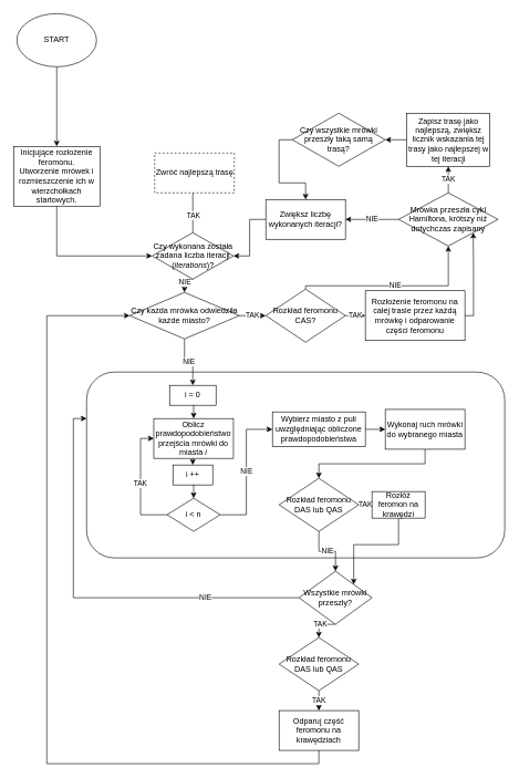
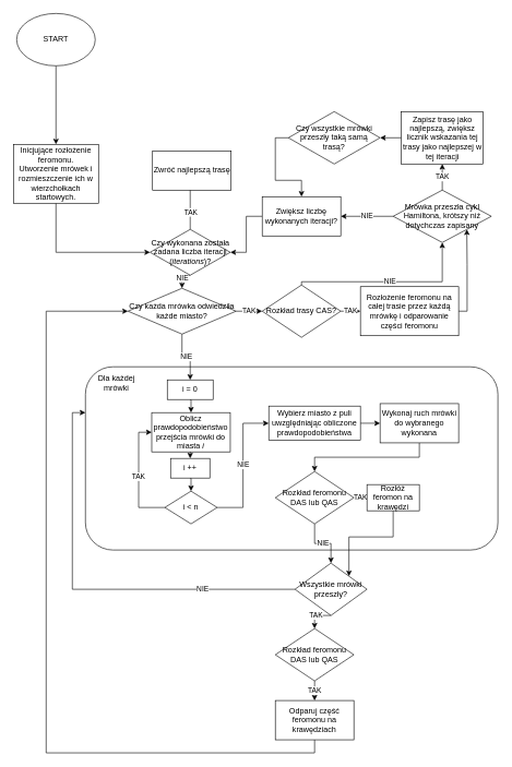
  <mxCell id="0" />
  <mxCell id="1" parent="0" />
  <mxCell id="2" style="edgeStyle=orthogonalEdgeStyle;rounded=0;orthogonalLoop=1;jettySize=auto;html=1;exitX=0.5;exitY=1;exitDx=0;exitDy=0;entryX=0.5;entryY=0;entryDx=0;entryDy=0;" edge="1" parent="1" source="3" target="5"><mxGeometry relative="1" as="geometry" /></mxCell>
  <mxCell id="3" value="START" style="ellipse;whiteSpace=wrap;html=1;" vertex="1" parent="1"><mxGeometry x="25" y="20" width="120" height="80" as="geometry" /></mxCell>
  <mxCell id="4" style="edgeStyle=orthogonalEdgeStyle;rounded=0;orthogonalLoop=1;jettySize=auto;html=1;exitX=0.5;exitY=1;exitDx=0;exitDy=0;entryX=0;entryY=0.5;entryDx=0;entryDy=0;" edge="1" parent="1" source="5" target="9"><mxGeometry relative="1" as="geometry" /></mxCell>
  <mxCell id="5" value="Inicjujące rozłożenie feromonu.&lt;br&gt;Utworzenie mrówek i rozmieszczenie ich w wierzchołkach startowych." style="rounded=0;whiteSpace=wrap;html=1;" vertex="1" parent="1"><mxGeometry x="20" y="220" width="130" height="90" as="geometry" /></mxCell>
  <mxCell id="6" style="edgeStyle=orthogonalEdgeStyle;rounded=0;orthogonalLoop=1;jettySize=auto;html=1;exitX=0.5;exitY=0;exitDx=0;exitDy=0;entryX=0.5;entryY=1;entryDx=0;entryDy=0;" edge="1" parent="1" source="9" target="55"><mxGeometry relative="1" as="geometry"><Array as="points"><mxPoint x="290" y="240" /></Array></mxGeometry></mxCell>
  <mxCell id="7" value="TAK" style="edgeLabel;html=1;align=center;verticalAlign=middle;resizable=0;points=[];" vertex="1" connectable="0" parent="6"><mxGeometry x="-0.668" relative="1" as="geometry"><mxPoint as="offset" /></mxGeometry></mxCell>
  <mxCell id="8" value="NIE" style="edgeStyle=orthogonalEdgeStyle;rounded=0;orthogonalLoop=1;jettySize=auto;html=1;exitX=0.5;exitY=1;exitDx=0;exitDy=0;entryX=0.5;entryY=0;entryDx=0;entryDy=0;" edge="1" parent="1" source="9" target="40"><mxGeometry relative="1" as="geometry" /></mxCell>
  <mxCell id="9" value="Czy wykonana została zadana liczba iteracji (&lt;i&gt;iterations&lt;/i&gt;)?" style="rhombus;whiteSpace=wrap;html=1;" vertex="1" parent="1"><mxGeometry x="228.75" y="350" width="122.5" height="70" as="geometry" /></mxCell>
  <mxCell id="10" value="" style="rounded=1;whiteSpace=wrap;html=1;" vertex="1" parent="1"><mxGeometry x="130" y="560" width="630" height="280" as="geometry" /></mxCell>
+ <mxCell id="11" value="Dla każdej mrówki" style="text;html=1;strokeColor=none;fillColor=none;align=center;verticalAlign=middle;whiteSpace=wrap;rounded=0;" vertex="1" parent="1"><mxGeometry x="135" y="570" width="85" height="30" as="geometry" /></mxCell>
  <mxCell id="12" style="edgeStyle=orthogonalEdgeStyle;rounded=0;orthogonalLoop=1;jettySize=auto;html=1;exitX=0.5;exitY=1;exitDx=0;exitDy=0;entryX=0.5;entryY=0;entryDx=0;entryDy=0;" edge="1" parent="1" source="13" target="18"><mxGeometry relative="1" as="geometry" /></mxCell>
  <mxCell id="13" value="i = 0" style="rounded=0;whiteSpace=wrap;html=1;" vertex="1" parent="1"><mxGeometry x="255" y="580" width="70" height="30" as="geometry" /></mxCell>
  <mxCell id="14" value="TAK" style="edgeStyle=orthogonalEdgeStyle;rounded=0;orthogonalLoop=1;jettySize=auto;html=1;exitX=0;exitY=0.5;exitDx=0;exitDy=0;entryX=0;entryY=0.5;entryDx=0;entryDy=0;" edge="1" parent="1" source="16" target="18"><mxGeometry relative="1" as="geometry" /></mxCell>
  <mxCell id="15" value="NIE" style="edgeStyle=orthogonalEdgeStyle;rounded=0;orthogonalLoop=1;jettySize=auto;html=1;exitX=1;exitY=0.5;exitDx=0;exitDy=0;entryX=0;entryY=0.5;entryDx=0;entryDy=0;" edge="1" parent="1" source="16" target="23"><mxGeometry relative="1" as="geometry" /></mxCell>
  <mxCell id="16" value="i &amp;lt; n" style="rhombus;whiteSpace=wrap;html=1;" vertex="1" parent="1"><mxGeometry x="251.25" y="750" width="80" height="50" as="geometry" /></mxCell>
  <mxCell id="17" style="edgeStyle=orthogonalEdgeStyle;rounded=0;orthogonalLoop=1;jettySize=auto;html=1;exitX=0.5;exitY=1;exitDx=0;exitDy=0;entryX=0.5;entryY=0;entryDx=0;entryDy=0;" edge="1" parent="1" source="18" target="20"><mxGeometry relative="1" as="geometry" /></mxCell>
  <mxCell id="18" value="Oblicz prawdopodobieństwo przejścia mrówki do miasta &lt;i&gt;i&lt;/i&gt;" style="rounded=0;whiteSpace=wrap;html=1;" vertex="1" parent="1"><mxGeometry x="231.25" y="630" width="120" height="60" as="geometry" /></mxCell>
  <mxCell id="19" style="edgeStyle=orthogonalEdgeStyle;rounded=0;orthogonalLoop=1;jettySize=auto;html=1;exitX=0.5;exitY=1;exitDx=0;exitDy=0;entryX=0.5;entryY=0;entryDx=0;entryDy=0;" edge="1" parent="1" source="20" target="16"><mxGeometry relative="1" as="geometry" /></mxCell>
  <mxCell id="20" value="i ++" style="rounded=0;whiteSpace=wrap;html=1;" vertex="1" parent="1"><mxGeometry x="260" y="700" width="60" height="30" as="geometry" /></mxCell>
  <mxCell id="21" value="NIE" style="edgeStyle=orthogonalEdgeStyle;rounded=0;orthogonalLoop=1;jettySize=auto;html=1;exitX=0.5;exitY=1;exitDx=0;exitDy=0;entryX=0.5;entryY=0;entryDx=0;entryDy=0;" edge="1" parent="1" source="40" target="13"><mxGeometry relative="1" as="geometry"><mxPoint x="290" y="540" as="sourcePoint" /></mxGeometry></mxCell>
  <mxCell id="22" style="edgeStyle=orthogonalEdgeStyle;rounded=0;orthogonalLoop=1;jettySize=auto;html=1;exitX=1;exitY=0.5;exitDx=0;exitDy=0;entryX=0;entryY=0.5;entryDx=0;entryDy=0;" edge="1" parent="1" source="23" target="25"><mxGeometry relative="1" as="geometry" /></mxCell>
  <mxCell id="23" value="Wybierz miasto z puli uwzględniając obliczone prawdopodobieństwa" style="rounded=0;whiteSpace=wrap;html=1;" vertex="1" parent="1"><mxGeometry x="410" y="620" width="140" height="52.5" as="geometry" /></mxCell>
  <mxCell id="24" style="edgeStyle=orthogonalEdgeStyle;rounded=0;orthogonalLoop=1;jettySize=auto;html=1;exitX=0.5;exitY=1;exitDx=0;exitDy=0;entryX=0.5;entryY=0;entryDx=0;entryDy=0;" edge="1" parent="1" source="25" target="28"><mxGeometry relative="1" as="geometry" /></mxCell>
- <mxCell id="25" value="Wykonaj ruch mrówki do wybranego miasta" style="rounded=0;whiteSpace=wrap;html=1;" vertex="1" parent="1"><mxGeometry x="580" y="616.25" width="120" height="60" as="geometry" /></mxCell>
+ <mxCell id="25" value="Wykonaj ruch mrówki do wybranego wykonana" style="rounded=0;whiteSpace=wrap;html=1;" vertex="1" parent="1"><mxGeometry x="580" y="616.25" width="120" height="60" as="geometry" /></mxCell>
  <mxCell id="26" value="TAK" style="edgeStyle=orthogonalEdgeStyle;rounded=0;orthogonalLoop=1;jettySize=auto;html=1;exitX=1;exitY=0.5;exitDx=0;exitDy=0;entryX=0;entryY=0.5;entryDx=0;entryDy=0;" edge="1" parent="1" source="28" target="30"><mxGeometry relative="1" as="geometry" /></mxCell>
  <mxCell id="27" value="NIE" style="edgeStyle=orthogonalEdgeStyle;rounded=0;orthogonalLoop=1;jettySize=auto;html=1;exitX=0.5;exitY=1;exitDx=0;exitDy=0;entryX=0.5;entryY=0;entryDx=0;entryDy=0;" edge="1" parent="1" source="28" target="34"><mxGeometry relative="1" as="geometry" /></mxCell>
  <mxCell id="28" value="Rozkład feromonu DAS lub QAS" style="rhombus;whiteSpace=wrap;html=1;" vertex="1" parent="1"><mxGeometry x="420" y="720" width="120" height="80" as="geometry" /></mxCell>
  <mxCell id="29" style="edgeStyle=orthogonalEdgeStyle;rounded=0;orthogonalLoop=1;jettySize=auto;html=1;exitX=0.5;exitY=1;exitDx=0;exitDy=0;entryX=1;entryY=0;entryDx=0;entryDy=0;" edge="1" parent="1" source="30" target="34"><mxGeometry relative="1" as="geometry" /></mxCell>
  <mxCell id="30" value="Rozłóż feromon na krawędzi" style="rounded=0;whiteSpace=wrap;html=1;" vertex="1" parent="1"><mxGeometry x="560" y="740" width="80" height="40" as="geometry" /></mxCell>
  <mxCell id="31" style="edgeStyle=orthogonalEdgeStyle;rounded=0;orthogonalLoop=1;jettySize=auto;html=1;exitX=0;exitY=0.5;exitDx=0;exitDy=0;entryX=0;entryY=0.25;entryDx=0;entryDy=0;" edge="1" parent="1" source="34" target="10"><mxGeometry relative="1" as="geometry" /></mxCell>
  <mxCell id="32" value="NIE" style="edgeLabel;html=1;align=center;verticalAlign=middle;resizable=0;points=[];" vertex="1" connectable="0" parent="31"><mxGeometry x="-0.545" y="-1" relative="1" as="geometry"><mxPoint x="1" as="offset" /></mxGeometry></mxCell>
  <mxCell id="33" value="TAK" style="edgeStyle=orthogonalEdgeStyle;rounded=0;orthogonalLoop=1;jettySize=auto;html=1;exitX=0.5;exitY=1;exitDx=0;exitDy=0;entryX=0.5;entryY=0;entryDx=0;entryDy=0;" edge="1" parent="1" source="34" target="36"><mxGeometry relative="1" as="geometry" /></mxCell>
  <mxCell id="34" value="Wszystkie mrówki przeszły?" style="rhombus;whiteSpace=wrap;html=1;" vertex="1" parent="1"><mxGeometry x="450" y="860" width="110" height="80" as="geometry" /></mxCell>
  <mxCell id="35" value="TAK" style="edgeStyle=orthogonalEdgeStyle;rounded=0;orthogonalLoop=1;jettySize=auto;html=1;exitX=0.5;exitY=1;exitDx=0;exitDy=0;entryX=0.5;entryY=0;entryDx=0;entryDy=0;" edge="1" parent="1" source="36" target="38"><mxGeometry relative="1" as="geometry" /></mxCell>
  <mxCell id="36" value="Rozkład feromonu DAS lub QAS" style="rhombus;whiteSpace=wrap;html=1;" vertex="1" parent="1"><mxGeometry x="420" y="960" width="120" height="80" as="geometry" /></mxCell>
  <mxCell id="37" style="edgeStyle=orthogonalEdgeStyle;rounded=0;orthogonalLoop=1;jettySize=auto;html=1;exitX=0.5;exitY=1;exitDx=0;exitDy=0;entryX=0;entryY=0.5;entryDx=0;entryDy=0;" edge="1" parent="1" source="38" target="40"><mxGeometry relative="1" as="geometry"><mxPoint x="80" y="520" as="targetPoint" /><Array as="points"><mxPoint x="480" y="1150" /><mxPoint x="70" y="1150" /><mxPoint x="70" y="475" /></Array></mxGeometry></mxCell>
  <mxCell id="38" value="Odparuj część feromonu na krawędziach" style="rounded=0;whiteSpace=wrap;html=1;" vertex="1" parent="1"><mxGeometry x="420" y="1070" width="120" height="60" as="geometry" /></mxCell>
  <mxCell id="39" value="TAK" style="edgeStyle=orthogonalEdgeStyle;rounded=0;orthogonalLoop=1;jettySize=auto;html=1;exitX=1;exitY=0.5;exitDx=0;exitDy=0;entryX=0;entryY=0.5;entryDx=0;entryDy=0;" edge="1" parent="1" source="40" target="43"><mxGeometry relative="1" as="geometry" /></mxCell>
  <mxCell id="40" value="Czy każda mrówka odwiedziła każde miasto?" style="rhombus;whiteSpace=wrap;html=1;" vertex="1" parent="1"><mxGeometry x="195" y="440" width="165" height="70" as="geometry" /></mxCell>
  <mxCell id="41" value="TAK" style="edgeStyle=orthogonalEdgeStyle;rounded=0;orthogonalLoop=1;jettySize=auto;html=1;exitX=1;exitY=0.5;exitDx=0;exitDy=0;entryX=0;entryY=0.5;entryDx=0;entryDy=0;" edge="1" parent="1" source="43" target="45"><mxGeometry relative="1" as="geometry" /></mxCell>
  <mxCell id="42" value="NIE" style="edgeStyle=orthogonalEdgeStyle;rounded=0;orthogonalLoop=1;jettySize=auto;html=1;exitX=0.5;exitY=0;exitDx=0;exitDy=0;entryX=0.5;entryY=1;entryDx=0;entryDy=0;" edge="1" parent="1" source="43" target="50"><mxGeometry relative="1" as="geometry"><Array as="points"><mxPoint x="460" y="430" /><mxPoint x="675" y="430" /></Array></mxGeometry></mxCell>
- <mxCell id="43" value="Rozkład feromonu CAS?" style="rhombus;whiteSpace=wrap;html=1;" vertex="1" parent="1"><mxGeometry x="400" y="435" width="120" height="80" as="geometry" /></mxCell>
+ <mxCell id="43" value="Rozkład trasy CAS?" style="rhombus;whiteSpace=wrap;html=1;" vertex="1" parent="1"><mxGeometry x="400" y="435" width="120" height="80" as="geometry" /></mxCell>
  <mxCell id="44" style="edgeStyle=orthogonalEdgeStyle;rounded=0;orthogonalLoop=1;jettySize=auto;html=1;exitX=1;exitY=0.5;exitDx=0;exitDy=0;entryX=1;entryY=1;entryDx=0;entryDy=0;" edge="1" parent="1" source="45" target="50"><mxGeometry relative="1" as="geometry"><Array as="points"><mxPoint x="713" y="475" /><mxPoint x="713" y="404" /></Array></mxGeometry></mxCell>
  <mxCell id="45" value="Rozłożenie feromonu na całej trasie przez każdą mrówkę i odparowanie części feromonu" style="rounded=0;whiteSpace=wrap;html=1;" vertex="1" parent="1"><mxGeometry x="550" y="437.5" width="150" height="75" as="geometry" /></mxCell>
  <mxCell id="46" style="edgeStyle=orthogonalEdgeStyle;rounded=0;orthogonalLoop=1;jettySize=auto;html=1;exitX=0;exitY=0.5;exitDx=0;exitDy=0;entryX=1;entryY=0.5;entryDx=0;entryDy=0;" edge="1" parent="1" source="47" target="9"><mxGeometry relative="1" as="geometry" /></mxCell>
  <mxCell id="47" value="Zwiększ liczbę wykonanych iteracji?" style="rounded=0;whiteSpace=wrap;html=1;" vertex="1" parent="1"><mxGeometry x="400" y="300" width="120" height="60" as="geometry" /></mxCell>
  <mxCell id="48" value="TAK" style="edgeStyle=orthogonalEdgeStyle;rounded=0;orthogonalLoop=1;jettySize=auto;html=1;exitX=0.5;exitY=0;exitDx=0;exitDy=0;entryX=0.5;entryY=1;entryDx=0;entryDy=0;" edge="1" parent="1" source="50" target="52"><mxGeometry relative="1" as="geometry" /></mxCell>
  <mxCell id="49" value="NIE" style="edgeStyle=orthogonalEdgeStyle;rounded=0;orthogonalLoop=1;jettySize=auto;html=1;exitX=0;exitY=0.5;exitDx=0;exitDy=0;entryX=1;entryY=0.5;entryDx=0;entryDy=0;" edge="1" parent="1" source="50" target="47"><mxGeometry relative="1" as="geometry" /></mxCell>
  <mxCell id="50" value="Mrówka przeszła cykl Hamiltona, krótszy niż dotychczas zapisany" style="rhombus;whiteSpace=wrap;html=1;" vertex="1" parent="1"><mxGeometry x="600" y="290" width="150" height="80" as="geometry" /></mxCell>
  <mxCell id="51" style="edgeStyle=orthogonalEdgeStyle;rounded=0;orthogonalLoop=1;jettySize=auto;html=1;exitX=0;exitY=0.5;exitDx=0;exitDy=0;entryX=1;entryY=0.5;entryDx=0;entryDy=0;" edge="1" parent="1" source="52" target="54"><mxGeometry relative="1" as="geometry" /></mxCell>
  <mxCell id="52" value="Zapisz trasę jako najlepszą, zwiększ licznik wskazania tej trasy jako najlepszej w tej iteracji" style="rounded=0;whiteSpace=wrap;html=1;" vertex="1" parent="1"><mxGeometry x="612.5" y="170" width="125" height="80" as="geometry" /></mxCell>
  <mxCell id="53" style="edgeStyle=orthogonalEdgeStyle;rounded=0;orthogonalLoop=1;jettySize=auto;html=1;exitX=0;exitY=0.5;exitDx=0;exitDy=0;" edge="1" parent="1" source="54" target="47"><mxGeometry relative="1" as="geometry" /></mxCell>
  <mxCell id="54" value="Czy wszystkie mrówki przeszły taką samą trasą?" style="rhombus;whiteSpace=wrap;html=1;" vertex="1" parent="1"><mxGeometry x="440" y="170" width="140" height="80" as="geometry" /></mxCell>
- <mxCell id="55" value="Zwróć najlepszą trasę" style="rounded=0;whiteSpace=wrap;html=1;dashed=1;" vertex="1" parent="1"><mxGeometry x="232.5" y="230" width="120" height="60" as="geometry" /></mxCell>
+ <mxCell id="55" value="Zwróć najlepszą trasę" style="rounded=0;whiteSpace=wrap;html=1;" vertex="1" parent="1"><mxGeometry x="232.5" y="230" width="120" height="60" as="geometry" /></mxCell>
